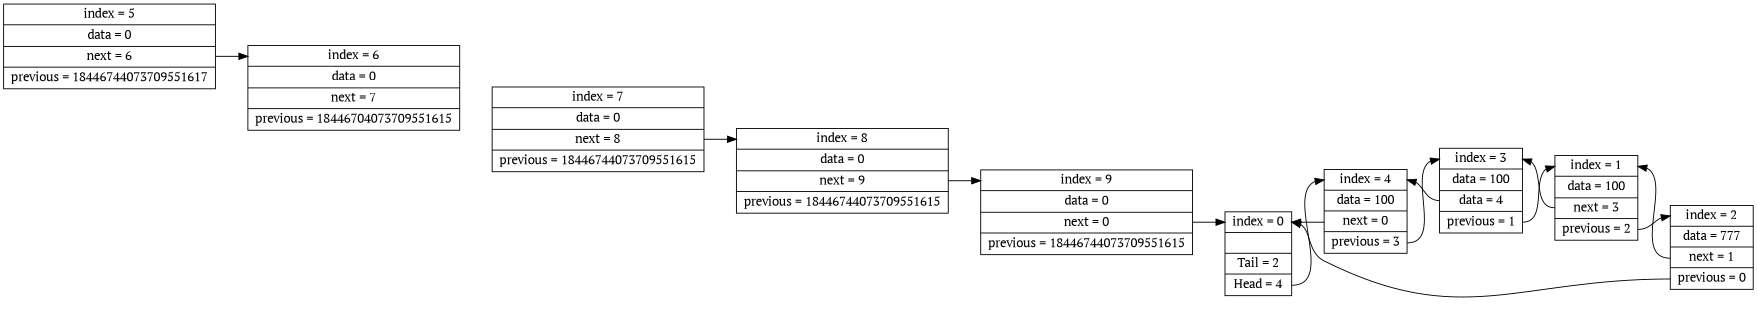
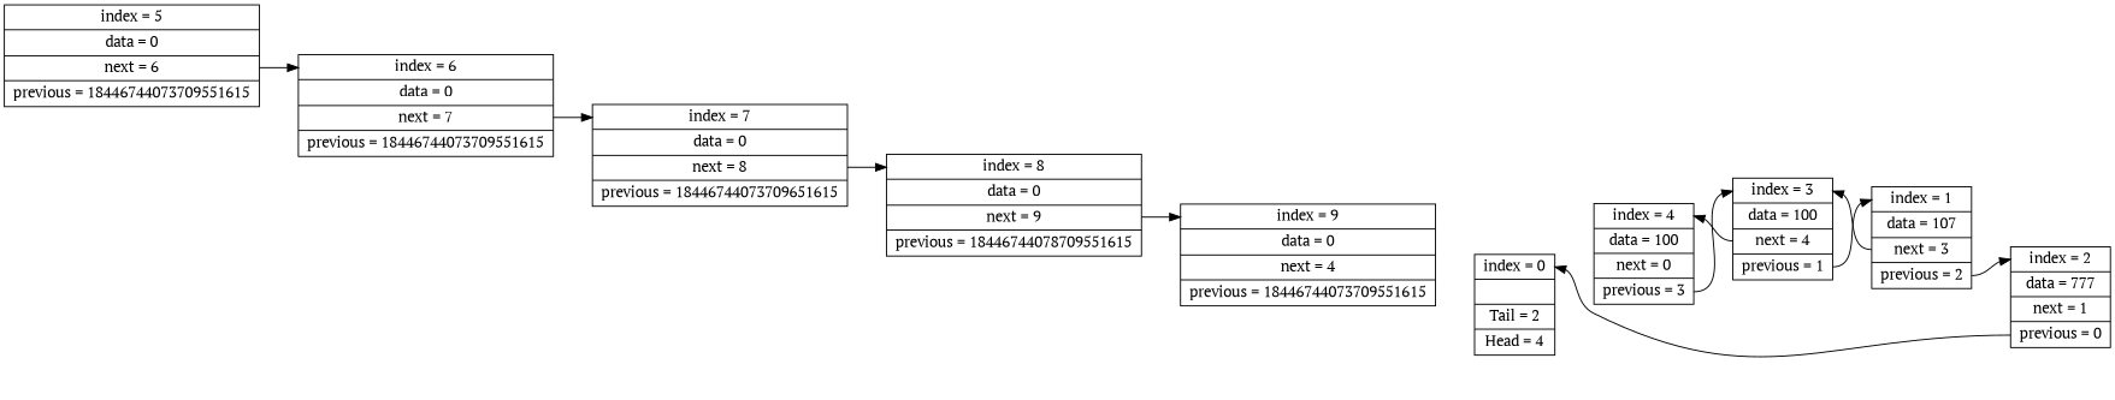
  digraph {
    fontname="PT Serif"
    rankdir=LR
    node [fontname="PT Serif" shape=record]
    edge [fontname="PT Serif" headport=f0 tailport=f2]
-   n1 [label="<f0> index = 5| <f1> data = 0| <f2> next = 6| <f3> previous = 18446744073709551617"]
-   n2 [label="<f0> index = 6| <f1> data = 0| <f2> next = 7| <f3> previous = 18446704073709551615"]
+   n1 [label="<f0> index = 5| <f1> data = 0| <f2> next = 6| <f3> previous = 18446744073709551615"]
+   n2 [label="<f0> index = 6| <f1> data = 0| <f2> next = 7| <f3> previous = 18446744073709551615"]
    n3 [label="<f0> index = 0| <f1> | <f2> Tail = 2| <f3> Head = 4"]
    n4 [label="<f0> index = 4| <f1> data = 100| <f2> next = 0| <f3> previous = 3"]
    n5 [label="<f0> index = 2| <f1> data = 777| <f2> next = 1| <f3> previous = 0"]
-   n6 [label="<f0> index = 1| <f1> data = 100| <f2> next = 3| <f3> previous = 2"]
-   n7 [label="<f0> index = 3| <f1> data = 100| <f2> data = 4| <f3> previous = 1"]
-   n8 [label="<f0> index = 7| <f1> data = 0| <f2> next = 8| <f3> previous = 18446744073709551615"]
-   n9 [label="<f0> index = 8| <f1> data = 0| <f2> next = 9| <f3> previous = 18446744073709551615"]
-   n10 [label="<f0> index = 9| <f1> data = 0| <f2> next = 0| <f3> previous = 18446744073709551615"]
+   n6 [label="<f0> index = 1| <f1> data = 107| <f2> next = 3| <f3> previous = 2"]
+   n7 [label="<f0> index = 3| <f1> data = 100| <f2> next = 4| <f3> previous = 1"]
+   n8 [label="<f0> index = 7| <f1> data = 0| <f2> next = 8| <f3> previous = 18446744073709651615"]
+   n9 [label="<f0> index = 8| <f1> data = 0| <f2> next = 9| <f3> previous = 18446744078709551615"]
+   n10 [label="<f0> index = 9| <f1> data = 0| <f2> next = 4| <f3> previous = 18446744073709551615"]
    n1 -> n2
-   n3 -> n4 [tailport=f3]
-   n4 -> n3
+   n2 -> n8
    n4 -> n7 [tailport=f3]
    n5 -> n3 [tailport=f3]
-   n5 -> n6
    n6 -> n5 [tailport=f3]
    n6 -> n7
    n7 -> n4
    n7 -> n6 [tailport=f3]
    n8 -> n9
    n9 -> n10
-   n10 -> n3
  }
